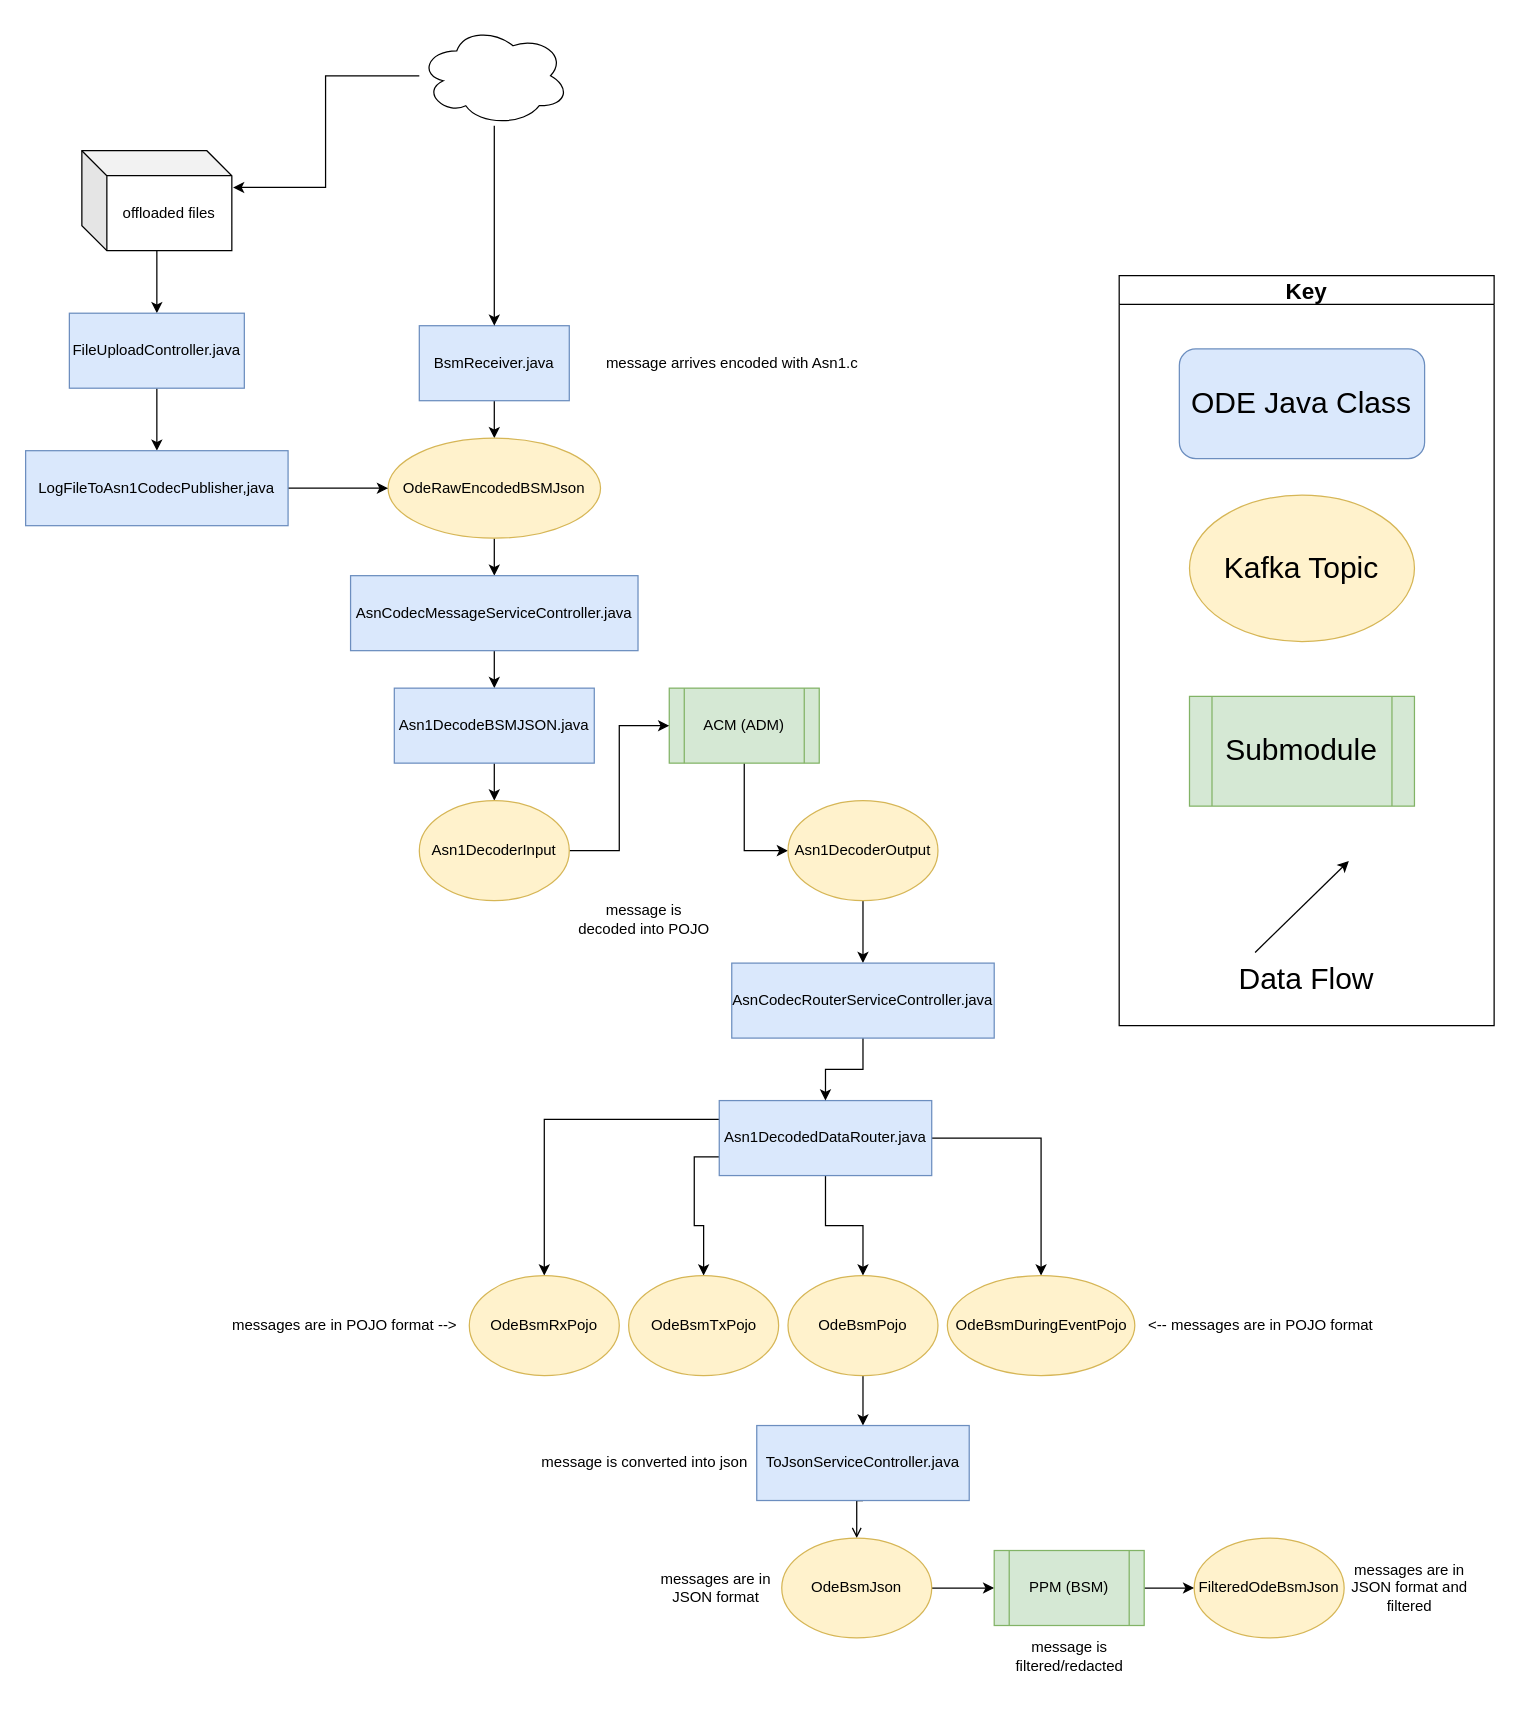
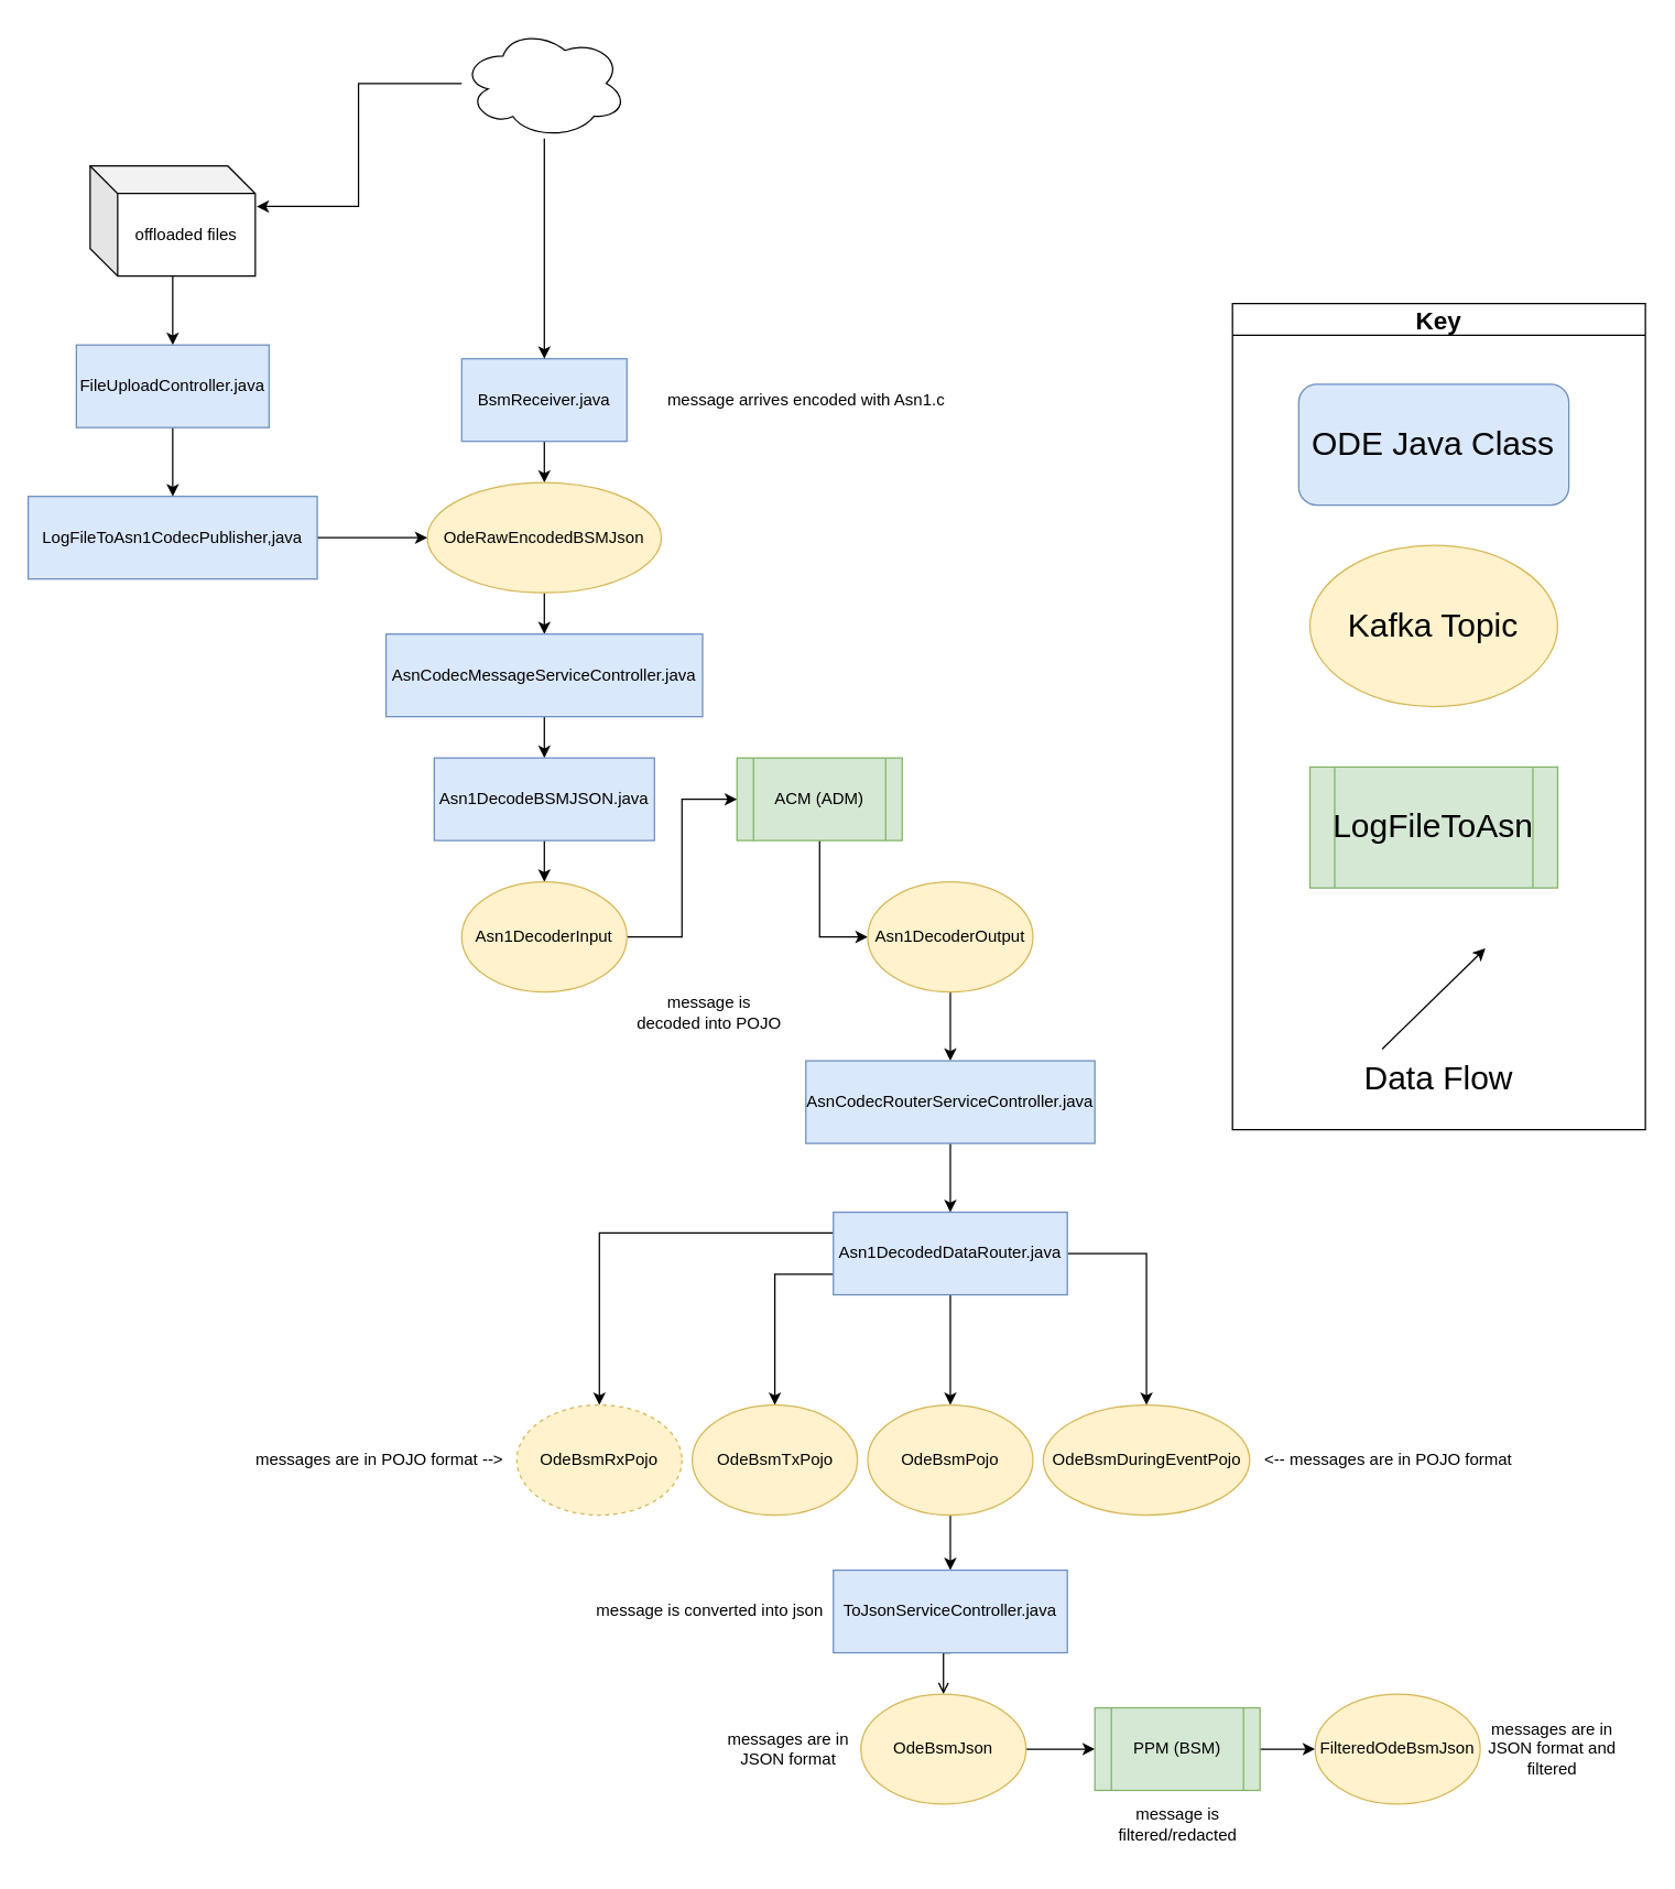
  <mxCell id="0" />
  <mxCell id="1" parent="0" />
  <mxCell id="2" style="edgeStyle=orthogonalEdgeStyle;rounded=0;orthogonalLoop=1;jettySize=auto;html=1;labelBackgroundColor=none;fontSize=18;" parent="1" source="6" target="10" edge="1"><mxGeometry relative="1" as="geometry" /></mxCell>
  <mxCell id="3" style="edgeStyle=orthogonalEdgeStyle;rounded=0;orthogonalLoop=1;jettySize=auto;html=1;exitX=0;exitY=0.25;exitDx=0;exitDy=0;" parent="1" source="6" target="8" edge="1"><mxGeometry relative="1" as="geometry" /></mxCell>
  <mxCell id="4" style="edgeStyle=orthogonalEdgeStyle;rounded=0;orthogonalLoop=1;jettySize=auto;html=1;exitX=0;exitY=0.75;exitDx=0;exitDy=0;" parent="1" source="6" target="32" edge="1"><mxGeometry relative="1" as="geometry" /></mxCell>
  <mxCell id="5" style="edgeStyle=orthogonalEdgeStyle;rounded=0;orthogonalLoop=1;jettySize=auto;html=1;exitX=1;exitY=0.5;exitDx=0;exitDy=0;" parent="1" source="6" target="7" edge="1"><mxGeometry relative="1" as="geometry" /></mxCell>
- <mxCell id="6" value="Asn1DecodedDataRouter.java" style="rounded=0;whiteSpace=wrap;html=1;fillColor=#dae8fc;strokeColor=#6c8ebf;" parent="1" vertex="1"><mxGeometry x="575" y="880" width="170" height="60" as="geometry" /></mxCell>
+ <mxCell id="6" value="Asn1DecodedDataRouter.java" style="rounded=0;whiteSpace=wrap;html=1;fillColor=#dae8fc;strokeColor=#6c8ebf;" parent="1" vertex="1"><mxGeometry x="605" y="880" width="170" height="60" as="geometry" /></mxCell>
  <mxCell id="7" value="OdeBsmDuringEventPojo" style="ellipse;whiteSpace=wrap;html=1;fillColor=#fff2cc;strokeColor=#d6b656;" parent="1" vertex="1"><mxGeometry x="757.5" y="1020" width="150" height="80" as="geometry" /></mxCell>
- <mxCell id="8" value="OdeBsmRxPojo" style="ellipse;whiteSpace=wrap;html=1;fillColor=#fff2cc;strokeColor=#d6b656;" parent="1" vertex="1"><mxGeometry x="375" y="1020" width="120" height="80" as="geometry" /></mxCell>
+ <mxCell id="8" value="OdeBsmRxPojo" style="ellipse;whiteSpace=wrap;html=1;fillColor=#fff2cc;strokeColor=#d6b656;dashed=1;" parent="1" vertex="1"><mxGeometry x="375" y="1020" width="120" height="80" as="geometry" /></mxCell>
  <mxCell id="9" style="edgeStyle=orthogonalEdgeStyle;rounded=0;orthogonalLoop=1;jettySize=auto;html=1;entryX=0.5;entryY=0;entryDx=0;entryDy=0;" parent="1" source="10" target="26" edge="1"><mxGeometry relative="1" as="geometry" /></mxCell>
  <mxCell id="10" value="OdeBsmPojo" style="ellipse;whiteSpace=wrap;html=1;fillColor=#fff2cc;strokeColor=#d6b656;" parent="1" vertex="1"><mxGeometry x="630" y="1020" width="120" height="80" as="geometry" /></mxCell>
  <mxCell id="11" style="edgeStyle=orthogonalEdgeStyle;rounded=0;orthogonalLoop=1;jettySize=auto;html=1;entryX=0.5;entryY=0;entryDx=0;entryDy=0;" parent="1" source="12" target="14" edge="1"><mxGeometry relative="1" as="geometry" /></mxCell>
  <mxCell id="12" value="BsmReceiver.java" style="rounded=0;whiteSpace=wrap;html=1;fillColor=#dae8fc;strokeColor=#6c8ebf;" parent="1" vertex="1"><mxGeometry x="335" y="260" width="120" height="60" as="geometry" /></mxCell>
  <mxCell id="13" style="edgeStyle=orthogonalEdgeStyle;rounded=0;orthogonalLoop=1;jettySize=auto;html=1;entryX=0.5;entryY=0;entryDx=0;entryDy=0;" parent="1" source="14" target="18" edge="1"><mxGeometry relative="1" as="geometry" /></mxCell>
  <mxCell id="14" value="OdeRawEncodedBSMJson" style="ellipse;whiteSpace=wrap;html=1;fillColor=#fff2cc;strokeColor=#d6b656;" parent="1" vertex="1"><mxGeometry x="310" y="350" width="170" height="80" as="geometry" /></mxCell>
  <mxCell id="15" style="edgeStyle=orthogonalEdgeStyle;rounded=0;orthogonalLoop=1;jettySize=auto;html=1;entryX=0;entryY=0.5;entryDx=0;entryDy=0;" parent="1" source="16" target="24" edge="1"><mxGeometry relative="1" as="geometry" /></mxCell>
  <mxCell id="16" value="ACM (ADM)" style="shape=process;whiteSpace=wrap;html=1;backgroundOutline=1;fillColor=#d5e8d4;strokeColor=#82b366;" parent="1" vertex="1"><mxGeometry x="535" y="550" width="120" height="60" as="geometry" /></mxCell>
  <mxCell id="17" style="edgeStyle=orthogonalEdgeStyle;rounded=0;orthogonalLoop=1;jettySize=auto;html=1;entryX=0.5;entryY=0;entryDx=0;entryDy=0;exitX=0.5;exitY=1;exitDx=0;exitDy=0;" parent="1" source="18" target="20" edge="1"><mxGeometry relative="1" as="geometry" /></mxCell>
  <mxCell id="18" value="AsnCodecMessageServiceController.java" style="rounded=0;whiteSpace=wrap;html=1;fillColor=#dae8fc;strokeColor=#6c8ebf;" parent="1" vertex="1"><mxGeometry x="280" y="460" width="230" height="60" as="geometry" /></mxCell>
  <mxCell id="19" style="edgeStyle=orthogonalEdgeStyle;rounded=0;orthogonalLoop=1;jettySize=auto;html=1;labelBackgroundColor=none;fontSize=18;" parent="1" source="20" target="22" edge="1"><mxGeometry relative="1" as="geometry" /></mxCell>
  <mxCell id="20" value="Asn1DecodeBSMJSON.java" style="rounded=0;whiteSpace=wrap;html=1;fillColor=#dae8fc;strokeColor=#6c8ebf;" parent="1" vertex="1"><mxGeometry x="315" y="550" width="160" height="60" as="geometry" /></mxCell>
  <mxCell id="21" style="edgeStyle=orthogonalEdgeStyle;rounded=0;orthogonalLoop=1;jettySize=auto;html=1;entryX=0;entryY=0.5;entryDx=0;entryDy=0;" parent="1" source="22" target="16" edge="1"><mxGeometry relative="1" as="geometry" /></mxCell>
  <mxCell id="22" value="Asn1DecoderInput" style="ellipse;whiteSpace=wrap;html=1;fillColor=#fff2cc;strokeColor=#d6b656;" parent="1" vertex="1"><mxGeometry x="335" y="640" width="120" height="80" as="geometry" /></mxCell>
  <mxCell id="23" style="edgeStyle=orthogonalEdgeStyle;rounded=0;orthogonalLoop=1;jettySize=auto;html=1;" parent="1" source="24" target="34" edge="1"><mxGeometry relative="1" as="geometry" /></mxCell>
  <mxCell id="24" value="Asn1DecoderOutput" style="ellipse;whiteSpace=wrap;html=1;fillColor=#fff2cc;strokeColor=#d6b656;" parent="1" vertex="1"><mxGeometry x="630" y="640" width="120" height="80" as="geometry" /></mxCell>
  <mxCell id="25" style="edgeStyle=orthogonalEdgeStyle;rounded=0;orthogonalLoop=1;jettySize=auto;html=1;entryX=0.5;entryY=0;entryDx=0;entryDy=0;exitX=0.5;exitY=1;exitDx=0;exitDy=0;endArrow=open;" parent="1" source="26" target="28" edge="1"><mxGeometry relative="1" as="geometry" /></mxCell>
  <mxCell id="26" value="ToJsonServiceController.java" style="rounded=0;whiteSpace=wrap;html=1;fillColor=#dae8fc;strokeColor=#6c8ebf;" parent="1" vertex="1"><mxGeometry x="605" y="1140" width="170" height="60" as="geometry" /></mxCell>
  <mxCell id="27" style="edgeStyle=orthogonalEdgeStyle;rounded=0;orthogonalLoop=1;jettySize=auto;html=1;" parent="1" source="28" target="30" edge="1"><mxGeometry relative="1" as="geometry" /></mxCell>
  <mxCell id="28" value="OdeBsmJson" style="ellipse;whiteSpace=wrap;html=1;fillColor=#fff2cc;strokeColor=#d6b656;" parent="1" vertex="1"><mxGeometry x="625" y="1230" width="120" height="80" as="geometry" /></mxCell>
  <mxCell id="29" style="edgeStyle=orthogonalEdgeStyle;rounded=0;orthogonalLoop=1;jettySize=auto;html=1;entryX=0;entryY=0.5;entryDx=0;entryDy=0;" parent="1" source="30" target="31" edge="1"><mxGeometry relative="1" as="geometry"><mxPoint x="985" y="1270" as="targetPoint" /></mxGeometry></mxCell>
  <mxCell id="30" value="PPM (BSM)" style="shape=process;whiteSpace=wrap;html=1;backgroundOutline=1;fillColor=#d5e8d4;strokeColor=#82b366;" parent="1" vertex="1"><mxGeometry x="795" y="1240" width="120" height="60" as="geometry" /></mxCell>
  <mxCell id="31" value="FilteredOdeBsmJson" style="ellipse;whiteSpace=wrap;html=1;fillColor=#fff2cc;strokeColor=#d6b656;" parent="1" vertex="1"><mxGeometry x="955" y="1230" width="120" height="80" as="geometry" /></mxCell>
  <mxCell id="32" value="OdeBsmTxPojo" style="ellipse;whiteSpace=wrap;html=1;fillColor=#fff2cc;strokeColor=#d6b656;" parent="1" vertex="1"><mxGeometry x="502.5" y="1020" width="120" height="80" as="geometry" /></mxCell>
  <mxCell id="33" style="edgeStyle=orthogonalEdgeStyle;rounded=0;orthogonalLoop=1;jettySize=auto;html=1;entryX=0.5;entryY=0;entryDx=0;entryDy=0;exitX=0.5;exitY=1;exitDx=0;exitDy=0;" parent="1" source="34" target="6" edge="1"><mxGeometry relative="1" as="geometry" /></mxCell>
  <mxCell id="34" value="AsnCodecRouterServiceController.java" style="rounded=0;whiteSpace=wrap;html=1;fillColor=#dae8fc;strokeColor=#6c8ebf;" parent="1" vertex="1"><mxGeometry x="585" y="770" width="210" height="60" as="geometry" /></mxCell>
  <mxCell id="35" value="" style="group" parent="1" vertex="1" connectable="0"><mxGeometry x="895" y="220" width="300" height="600" as="geometry" /></mxCell>
- <mxCell id="36" value="&lt;font style=&quot;font-size: 24px&quot;&gt;Submodule&lt;/font&gt;" style="shape=process;whiteSpace=wrap;html=1;backgroundOutline=1;fillColor=#d5e8d4;strokeColor=#82b366;labelBackgroundColor=none;" parent="35" vertex="1"><mxGeometry x="56.25" y="336.585" width="180" height="87.805" as="geometry" /></mxCell>
+ <mxCell id="36" value="&lt;font style=&quot;font-size: 24px&quot;&gt;LogFileToAsn&lt;/font&gt;" style="shape=process;whiteSpace=wrap;html=1;backgroundOutline=1;fillColor=#d5e8d4;strokeColor=#82b366;labelBackgroundColor=none;" parent="35" vertex="1"><mxGeometry x="56.25" y="336.585" width="180" height="87.805" as="geometry" /></mxCell>
  <mxCell id="37" value="Key" style="swimlane;labelBackgroundColor=none;fontSize=18;" parent="35" vertex="1"><mxGeometry width="300.0" height="600" as="geometry" /></mxCell>
  <mxCell id="38" value="&lt;font style=&quot;font-size: 24px&quot;&gt;Data Flow&lt;/font&gt;" style="text;html=1;strokeColor=none;fillColor=none;align=center;verticalAlign=middle;whiteSpace=wrap;rounded=0;labelBackgroundColor=none;" parent="37" vertex="1"><mxGeometry x="90" y="541.46" width="120" height="43.9" as="geometry" /></mxCell>
  <mxCell id="39" value="" style="endArrow=classic;html=1;rounded=0;labelBackgroundColor=none;" parent="37" edge="1"><mxGeometry width="50" height="50" relative="1" as="geometry"><mxPoint x="108.75" y="541.463" as="sourcePoint" /><mxPoint x="183.75" y="468.293" as="targetPoint" /></mxGeometry></mxCell>
  <mxCell id="40" value="&lt;font style=&quot;font-size: 24px&quot;&gt;Kafka Topic&lt;/font&gt;" style="ellipse;whiteSpace=wrap;html=1;fillColor=#fff2cc;strokeColor=#d6b656;labelBackgroundColor=none;" parent="37" vertex="1"><mxGeometry x="56.25" y="175.61" width="180" height="117.073" as="geometry" /></mxCell>
  <mxCell id="41" value="&lt;font style=&quot;font-size: 24px&quot;&gt;ODE Java Class&lt;/font&gt;" style="rounded=1;whiteSpace=wrap;html=1;fillColor=#dae8fc;strokeColor=#6c8ebf;labelBackgroundColor=none;" parent="37" vertex="1"><mxGeometry x="48.13" y="58.54" width="196.25" height="87.8" as="geometry" /></mxCell>
  <mxCell id="42" style="rounded=0;orthogonalLoop=1;jettySize=auto;html=1;labelBackgroundColor=none;fontSize=18;" parent="1" source="44" target="12" edge="1"><mxGeometry relative="1" as="geometry" /></mxCell>
  <mxCell id="43" style="edgeStyle=orthogonalEdgeStyle;rounded=0;orthogonalLoop=1;jettySize=auto;html=1;entryX=1.008;entryY=0.367;entryDx=0;entryDy=0;entryPerimeter=0;" edge="1" parent="1" source="44" target="53"><mxGeometry relative="1" as="geometry" /></mxCell>
  <mxCell id="44" value="" style="ellipse;shape=cloud;whiteSpace=wrap;html=1;labelBackgroundColor=none;fontSize=18;" parent="1" vertex="1"><mxGeometry x="335" y="20" width="120" height="80" as="geometry" /></mxCell>
  <mxCell id="45" value="message arrives encoded with Asn1.c" style="text;html=1;align=center;verticalAlign=middle;resizable=0;points=[];autosize=1;strokeColor=none;fillColor=none;" parent="1" vertex="1"><mxGeometry x="475" y="280" width="220" height="20" as="geometry" /></mxCell>
  <mxCell id="46" value="message is decoded into POJO" style="text;html=1;strokeColor=none;fillColor=none;align=center;verticalAlign=middle;whiteSpace=wrap;rounded=0;" parent="1" vertex="1"><mxGeometry x="460" y="710" width="110" height="50" as="geometry" /></mxCell>
  <mxCell id="47" value="message is converted into json" style="text;html=1;align=center;verticalAlign=middle;resizable=0;points=[];autosize=1;strokeColor=none;fillColor=none;" parent="1" vertex="1"><mxGeometry x="425" y="1160" width="180" height="20" as="geometry" /></mxCell>
  <mxCell id="48" value="message is filtered/redacted" style="text;html=1;strokeColor=none;fillColor=none;align=center;verticalAlign=middle;whiteSpace=wrap;rounded=0;" parent="1" vertex="1"><mxGeometry x="802.5" y="1300" width="105" height="50" as="geometry" /></mxCell>
  <mxCell id="49" value="messages are in JSON format and filtered" style="text;html=1;strokeColor=none;fillColor=none;align=center;verticalAlign=middle;whiteSpace=wrap;rounded=0;" parent="1" vertex="1"><mxGeometry x="1075" y="1245" width="105" height="50" as="geometry" /></mxCell>
  <mxCell id="50" value="messages are in JSON format" style="text;html=1;strokeColor=none;fillColor=none;align=center;verticalAlign=middle;whiteSpace=wrap;rounded=0;" parent="1" vertex="1"><mxGeometry x="520" y="1245" width="105" height="50" as="geometry" /></mxCell>
  <mxCell id="51" value="messages are in POJO format --&amp;gt;" style="text;html=1;align=center;verticalAlign=middle;resizable=0;points=[];autosize=1;strokeColor=none;fillColor=none;" parent="1" vertex="1"><mxGeometry x="175" y="1050" width="200" height="20" as="geometry" /></mxCell>
  <mxCell id="52" value="&amp;lt;-- messages are in POJO format" style="text;html=1;align=center;verticalAlign=middle;resizable=0;points=[];autosize=1;strokeColor=none;fillColor=none;" parent="1" vertex="1"><mxGeometry x="907.5" y="1050" width="200" height="20" as="geometry" /></mxCell>
  <mxCell id="53" value="offloaded files" style="shape=cube;whiteSpace=wrap;html=1;boundedLbl=1;backgroundOutline=1;darkOpacity=0.05;darkOpacity2=0.1;" parent="1" vertex="1"><mxGeometry x="65" y="120" width="120" height="80" as="geometry" /></mxCell>
  <mxCell id="54" style="edgeStyle=orthogonalEdgeStyle;rounded=0;orthogonalLoop=1;jettySize=auto;html=1;" parent="1" source="53" target="56" edge="1"><mxGeometry relative="1" as="geometry" /></mxCell>
  <mxCell id="55" style="edgeStyle=orthogonalEdgeStyle;rounded=0;orthogonalLoop=1;jettySize=auto;html=1;exitX=0.5;exitY=1;exitDx=0;exitDy=0;entryX=0.5;entryY=0;entryDx=0;entryDy=0;" edge="1" parent="1" source="56" target="58"><mxGeometry relative="1" as="geometry" /></mxCell>
  <mxCell id="56" value="FileUploadController.java" style="rounded=0;whiteSpace=wrap;html=1;fillColor=#dae8fc;strokeColor=#6c8ebf;" parent="1" vertex="1"><mxGeometry x="55" y="250" width="140" height="60" as="geometry" /></mxCell>
  <mxCell id="57" style="edgeStyle=orthogonalEdgeStyle;rounded=0;orthogonalLoop=1;jettySize=auto;html=1;entryX=0;entryY=0.5;entryDx=0;entryDy=0;" edge="1" parent="1" source="58" target="14"><mxGeometry relative="1" as="geometry" /></mxCell>
  <mxCell id="58" value="LogFileToAsn1CodecPublisher,java" style="rounded=0;whiteSpace=wrap;html=1;fillColor=#dae8fc;strokeColor=#6c8ebf;" parent="1" vertex="1"><mxGeometry x="20" y="360" width="210" height="60" as="geometry" /></mxCell>
